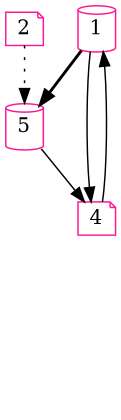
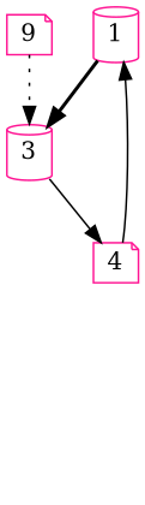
  digraph {
    fontname="DejaVu Serif"
    fontsize=24
    label="\n \n"
    splines=true
    node [color=deeppink fontname="DejaVu Serif" shape=cylinder]
    edge [fontname="DejaVu Serif" style=solid]
    n1 [height=0.3 label=1 width=0.3]
-   n2 [height=0.3 label=5 width=0.3]
+   n2 [height=0.3 label=3 width=0.3]
    n3 [height=0.3 label=4 shape=note width=0.3]
-   n4 [height=0.3 label=2 shape=note width=0.3]
+   n4 [height=0.3 label=9 shape=note width=0.3]
    n1 -> n2 [style=bold]
-   n1 -> n3
    n2 -> n3
    n3 -> n1
    n4 -> n2 [style=dotted]
  }
